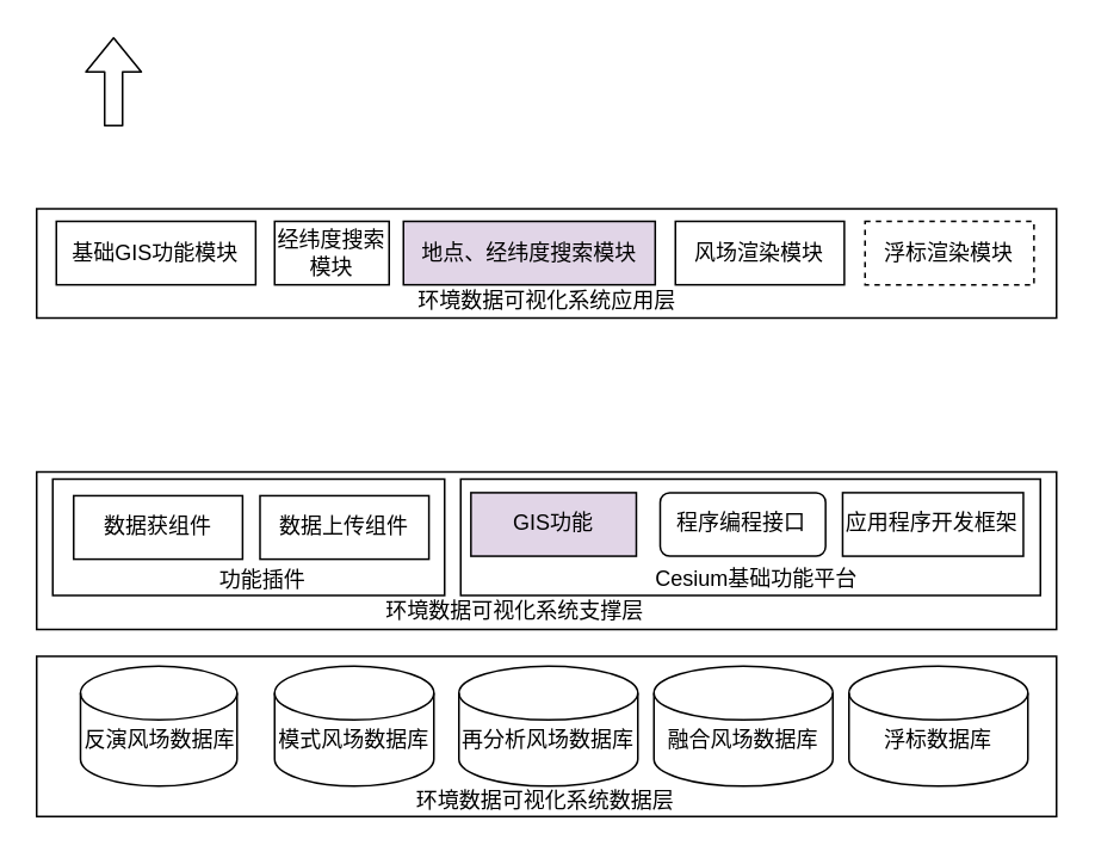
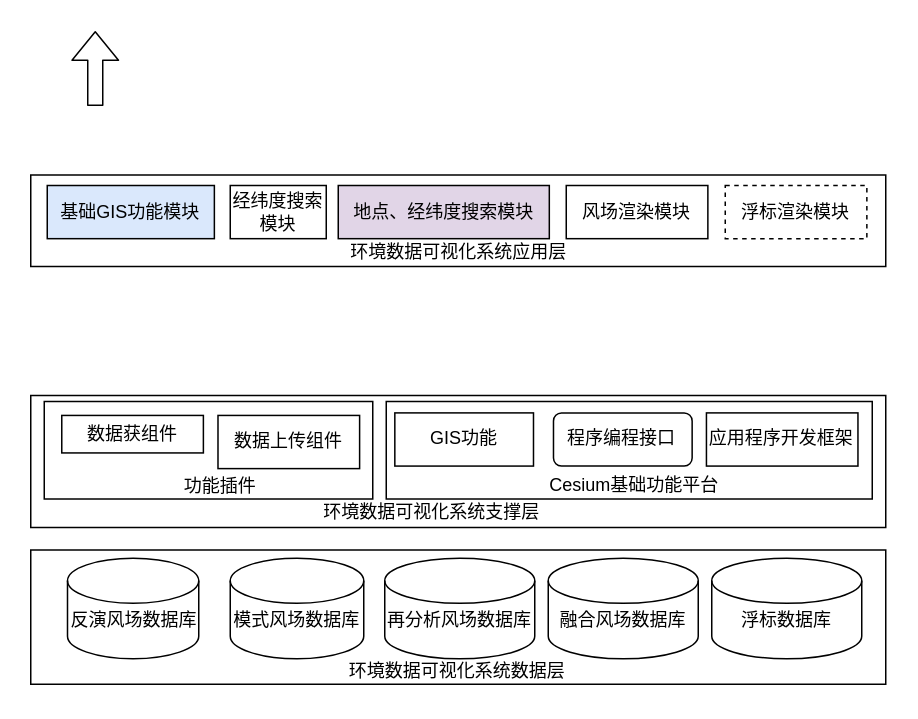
  <mxCell id="0" />
  <mxCell id="1" parent="0" />
  <mxCell id="2" value="" style="group" vertex="1" connectable="0" parent="1"><mxGeometry x="20" y="366" width="569" height="90.499" as="geometry" /></mxCell>
  <mxCell id="3" value="" style="group" vertex="1" connectable="0" parent="2"><mxGeometry width="570" height="90" as="geometry" /></mxCell>
  <mxCell id="4" value="" style="rounded=0;whiteSpace=wrap;html=1;" vertex="1" parent="3"><mxGeometry width="570" height="89.504" as="geometry" /></mxCell>
  <mxCell id="5" value="环境数据可视化系统数据层" style="text;html=1;align=center;verticalAlign=middle;resizable=0;points=[];autosize=1;" vertex="1" parent="3"><mxGeometry x="207.364" y="72.099" width="154" height="18" as="geometry" /></mxCell>
  <mxCell id="6" value="" style="group" vertex="1" connectable="0" parent="1"><mxGeometry x="44.5" y="371.5" width="529.5" height="67" as="geometry" /></mxCell>
  <mxCell id="7" value="&lt;br&gt;反演风场数据库" style="shape=cylinder2;whiteSpace=wrap;html=1;boundedLbl=1;backgroundOutline=1;size=15;" vertex="1" parent="6"><mxGeometry width="87.5" height="67" as="geometry" /></mxCell>
  <mxCell id="8" value="&lt;br&gt;模式风场数据库" style="shape=cylinder2;whiteSpace=wrap;html=1;boundedLbl=1;backgroundOutline=1;size=15;" vertex="1" parent="6"><mxGeometry x="108.5" width="89" height="67" as="geometry" /></mxCell>
  <mxCell id="9" value="&lt;br&gt;再分析风场数据库" style="shape=cylinder2;whiteSpace=wrap;html=1;boundedLbl=1;backgroundOutline=1;size=15;" vertex="1" parent="6"><mxGeometry x="211.5" width="100" height="67" as="geometry" /></mxCell>
  <mxCell id="10" value="&lt;br&gt;融合风场数据库" style="shape=cylinder2;whiteSpace=wrap;html=1;boundedLbl=1;backgroundOutline=1;size=15;" vertex="1" parent="6"><mxGeometry x="320.5" width="100" height="67" as="geometry" /></mxCell>
  <mxCell id="11" value="&lt;br&gt;浮标数据库" style="shape=cylinder2;whiteSpace=wrap;html=1;boundedLbl=1;backgroundOutline=1;size=15;" vertex="1" parent="6"><mxGeometry x="429.5" width="100" height="67" as="geometry" /></mxCell>
  <mxCell id="12" value="" style="group" vertex="1" connectable="0" parent="1"><mxGeometry x="20" y="263" width="570" height="88" as="geometry" /></mxCell>
  <mxCell id="13" value="" style="rounded=0;whiteSpace=wrap;html=1;" vertex="1" parent="12"><mxGeometry width="570" height="88" as="geometry" /></mxCell>
  <mxCell id="14" value="" style="group" vertex="1" connectable="0" parent="12"><mxGeometry x="237" y="4" width="324" height="65" as="geometry" /></mxCell>
  <mxCell id="15" value="" style="rounded=0;whiteSpace=wrap;html=1;" vertex="1" parent="14"><mxGeometry width="324" height="65" as="geometry" /></mxCell>
  <mxCell id="16" value="" style="group" vertex="1" connectable="0" parent="14"><mxGeometry x="5.718" y="7.597" width="308.753" height="35.455" as="geometry" /></mxCell>
- <mxCell id="17" value="GIS功能" style="rounded=0;whiteSpace=wrap;html=1;fillColor=#e1d5e7;" vertex="1" parent="16"><mxGeometry width="92.435" height="35.455" as="geometry" /></mxCell>
+ <mxCell id="17" value="GIS功能" style="rounded=0;whiteSpace=wrap;html=1;" vertex="1" parent="16"><mxGeometry width="92.435" height="35.455" as="geometry" /></mxCell>
  <mxCell id="18" value="应用程序开发框架" style="rounded=0;whiteSpace=wrap;html=1;" vertex="1" parent="16"><mxGeometry x="207.741" width="101.012" height="35.455" as="geometry" /></mxCell>
  <mxCell id="19" value="程序编程接口" style="whiteSpace=wrap;html=1;rounded=1;" vertex="1" parent="16"><mxGeometry x="105.776" width="92.435" height="35.455" as="geometry" /></mxCell>
  <mxCell id="20" value="Cesium基础功能平台" style="text;html=1;align=center;verticalAlign=middle;resizable=0;points=[];autosize=1;" vertex="1" parent="14"><mxGeometry x="103.394" y="47.273" width="123" height="18" as="geometry" /></mxCell>
  <mxCell id="21" value="" style="group" vertex="1" connectable="0" parent="12"><mxGeometry x="9" y="4" width="219" height="65" as="geometry" /></mxCell>
  <mxCell id="22" value="" style="rounded=0;whiteSpace=wrap;html=1;" vertex="1" parent="21"><mxGeometry width="219" height="65" as="geometry" /></mxCell>
- <mxCell id="23" value="数据获组件" style="rounded=0;whiteSpace=wrap;html=1;" vertex="1" parent="21"><mxGeometry x="11.68" y="9.287" width="94.413" height="35.455" as="geometry" /></mxCell>
+ <mxCell id="23" value="数据获组件" style="rounded=0;whiteSpace=wrap;html=1;" vertex="1" parent="21"><mxGeometry x="11.68" y="9.287" width="94.413" height="25" as="geometry" /></mxCell>
  <mxCell id="24" value="数据上传组件" style="rounded=0;whiteSpace=wrap;html=1;" vertex="1" parent="21"><mxGeometry x="115.827" y="9.287" width="94.413" height="35.455" as="geometry" /></mxCell>
  <mxCell id="25" value="功能插件" style="text;html=1;align=center;verticalAlign=middle;resizable=0;points=[];autosize=1;" vertex="1" parent="21"><mxGeometry x="87.6" y="48.285" width="58" height="18" as="geometry" /></mxCell>
  <mxCell id="26" value="环境数据可视化系统支撑层" style="text;html=1;align=center;verticalAlign=middle;resizable=0;points=[];autosize=1;" vertex="1" parent="12"><mxGeometry x="190.254" y="68.999" width="154" height="18" as="geometry" /></mxCell>
  <mxCell id="27" value="" style="group" vertex="1" connectable="0" parent="1"><mxGeometry x="20" y="116" width="570" height="61" as="geometry" /></mxCell>
  <mxCell id="28" value="" style="group" vertex="1" connectable="0" parent="27"><mxGeometry width="570" height="61" as="geometry" /></mxCell>
  <mxCell id="29" value="" style="whiteSpace=wrap;html=1;" vertex="1" parent="28"><mxGeometry width="570" height="61" as="geometry" /></mxCell>
  <mxCell id="30" value="环境数据可视化系统应用层" style="text;html=1;align=center;verticalAlign=middle;resizable=0;points=[];autosize=1;" vertex="1" parent="28"><mxGeometry x="207.504" y="42.999" width="154" height="18" as="geometry" /></mxCell>
  <mxCell id="31" value="" style="group" vertex="1" connectable="0" parent="28"><mxGeometry x="19" y="6.995" width="538.413" height="35.455" as="geometry" /></mxCell>
- <mxCell id="32" value="基础GIS功能模块" style="rounded=0;whiteSpace=wrap;html=1;" vertex="1" parent="31"><mxGeometry x="-8" width="111.41" height="35.45" as="geometry" /></mxCell>
+ <mxCell id="32" value="基础GIS功能模块" style="rounded=0;whiteSpace=wrap;html=1;fillColor=#dae8fc;" vertex="1" parent="31"><mxGeometry x="-8" width="111.41" height="35.45" as="geometry" /></mxCell>
  <mxCell id="33" value="经纬度搜索模块" style="rounded=0;whiteSpace=wrap;html=1;" vertex="1" parent="31"><mxGeometry x="114" y="0.002" width="64" height="35.45" as="geometry" /></mxCell>
  <mxCell id="34" value="地点、经纬度搜索模块" style="rounded=0;whiteSpace=wrap;html=1;fillColor=#e1d5e7;" vertex="1" parent="31"><mxGeometry x="186" y="0.002" width="140.71" height="35.45" as="geometry" /></mxCell>
  <mxCell id="35" value="风场渲染模块" style="rounded=0;whiteSpace=wrap;html=1;" vertex="1" parent="31"><mxGeometry x="338" width="94.413" height="35.455" as="geometry" /></mxCell>
  <mxCell id="36" value="浮标渲染模块" style="rounded=0;whiteSpace=wrap;html=1;dashed=1;" vertex="1" parent="31"><mxGeometry x="444" width="94.413" height="35.455" as="geometry" /></mxCell>
  <mxCell id="37" value="" style="shape=flexArrow;endArrow=classic;html=1;" edge="1" parent="1"><mxGeometry width="50" height="50" relative="1" as="geometry"><mxPoint x="63" y="70" as="sourcePoint" /><mxPoint x="63" y="20" as="targetPoint" /></mxGeometry></mxCell>
